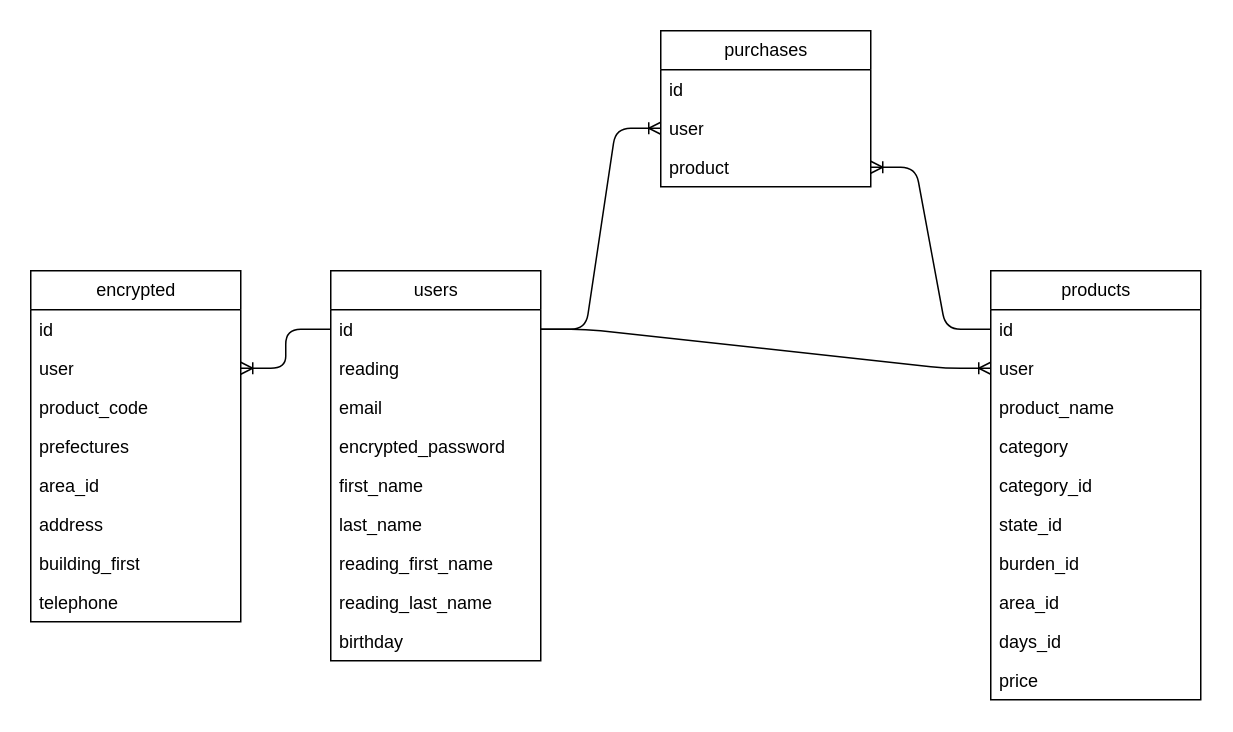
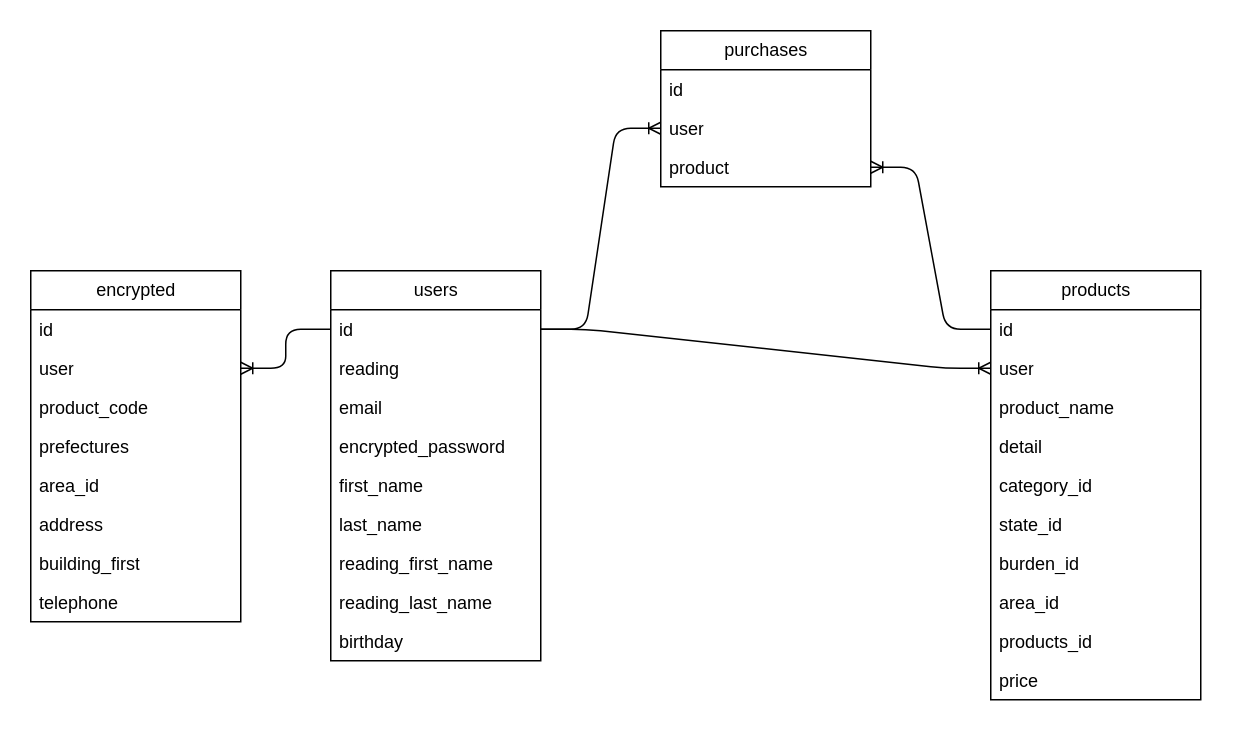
  <mxCell id="0" />
  <mxCell id="1" parent="0" />
  <mxCell id="2" value="users" style="swimlane;fontStyle=0;childLayout=stackLayout;horizontal=1;startSize=26;fillColor=none;horizontalStack=0;resizeParent=1;resizeParentMax=0;resizeLast=0;collapsible=1;marginBottom=0;html=1;" parent="1" vertex="1"><mxGeometry x="220" y="180" width="140" height="260" as="geometry" /></mxCell>
  <mxCell id="3" value="id&lt;br&gt;" style="text;strokeColor=none;fillColor=none;align=left;verticalAlign=top;spacingLeft=4;spacingRight=4;overflow=hidden;rotatable=0;points=[[0,0.5],[1,0.5]];portConstraint=eastwest;whiteSpace=wrap;html=1;" parent="2" vertex="1"><mxGeometry y="26" width="140" height="26" as="geometry" /></mxCell>
  <mxCell id="4" value="reading" style="text;strokeColor=none;fillColor=none;align=left;verticalAlign=top;spacingLeft=4;spacingRight=4;overflow=hidden;rotatable=0;points=[[0,0.5],[1,0.5]];portConstraint=eastwest;whiteSpace=wrap;html=1;" parent="2" vertex="1"><mxGeometry y="52" width="140" height="26" as="geometry" /></mxCell>
  <mxCell id="5" value="email" style="text;strokeColor=none;fillColor=none;align=left;verticalAlign=top;spacingLeft=4;spacingRight=4;overflow=hidden;rotatable=0;points=[[0,0.5],[1,0.5]];portConstraint=eastwest;whiteSpace=wrap;html=1;" parent="2" vertex="1"><mxGeometry y="78" width="140" height="26" as="geometry" /></mxCell>
  <mxCell id="6" value="encrypted_password" style="text;strokeColor=none;fillColor=none;align=left;verticalAlign=top;spacingLeft=4;spacingRight=4;overflow=hidden;rotatable=0;points=[[0,0.5],[1,0.5]];portConstraint=eastwest;whiteSpace=wrap;html=1;" parent="2" vertex="1"><mxGeometry y="104" width="140" height="26" as="geometry" /></mxCell>
  <mxCell id="7" value="first_name" style="text;strokeColor=none;fillColor=none;align=left;verticalAlign=top;spacingLeft=4;spacingRight=4;overflow=hidden;rotatable=0;points=[[0,0.5],[1,0.5]];portConstraint=eastwest;whiteSpace=wrap;html=1;" parent="2" vertex="1"><mxGeometry y="130" width="140" height="26" as="geometry" /></mxCell>
  <mxCell id="8" value="last_name" style="text;strokeColor=none;fillColor=none;align=left;verticalAlign=top;spacingLeft=4;spacingRight=4;overflow=hidden;rotatable=0;points=[[0,0.5],[1,0.5]];portConstraint=eastwest;whiteSpace=wrap;html=1;" parent="2" vertex="1"><mxGeometry y="156" width="140" height="26" as="geometry" /></mxCell>
  <mxCell id="9" value="reading_first_name" style="text;strokeColor=none;fillColor=none;align=left;verticalAlign=top;spacingLeft=4;spacingRight=4;overflow=hidden;rotatable=0;points=[[0,0.5],[1,0.5]];portConstraint=eastwest;whiteSpace=wrap;html=1;" parent="2" vertex="1"><mxGeometry y="182" width="140" height="26" as="geometry" /></mxCell>
  <mxCell id="10" value="reading_last_name" style="text;strokeColor=none;fillColor=none;align=left;verticalAlign=top;spacingLeft=4;spacingRight=4;overflow=hidden;rotatable=0;points=[[0,0.5],[1,0.5]];portConstraint=eastwest;whiteSpace=wrap;html=1;" parent="2" vertex="1"><mxGeometry y="208" width="140" height="26" as="geometry" /></mxCell>
  <mxCell id="11" value="birthday" style="text;strokeColor=none;fillColor=none;align=left;verticalAlign=top;spacingLeft=4;spacingRight=4;overflow=hidden;rotatable=0;points=[[0,0.5],[1,0.5]];portConstraint=eastwest;whiteSpace=wrap;html=1;" parent="2" vertex="1"><mxGeometry y="234" width="140" height="26" as="geometry" /></mxCell>
  <mxCell id="12" value="products" style="swimlane;fontStyle=0;childLayout=stackLayout;horizontal=1;startSize=26;fillColor=none;horizontalStack=0;resizeParent=1;resizeParentMax=0;resizeLast=0;collapsible=1;marginBottom=0;html=1;" parent="1" vertex="1"><mxGeometry x="660" y="180" width="140" height="286" as="geometry" /></mxCell>
  <mxCell id="13" value="id&lt;br&gt;" style="text;strokeColor=none;fillColor=none;align=left;verticalAlign=top;spacingLeft=4;spacingRight=4;overflow=hidden;rotatable=0;points=[[0,0.5],[1,0.5]];portConstraint=eastwest;whiteSpace=wrap;html=1;" parent="12" vertex="1"><mxGeometry y="26" width="140" height="26" as="geometry" /></mxCell>
  <mxCell id="14" value="user&lt;br&gt;" style="text;strokeColor=none;fillColor=none;align=left;verticalAlign=top;spacingLeft=4;spacingRight=4;overflow=hidden;rotatable=0;points=[[0,0.5],[1,0.5]];portConstraint=eastwest;whiteSpace=wrap;html=1;" parent="12" vertex="1"><mxGeometry y="52" width="140" height="26" as="geometry" /></mxCell>
  <mxCell id="15" value="product_name" style="text;strokeColor=none;fillColor=none;align=left;verticalAlign=top;spacingLeft=4;spacingRight=4;overflow=hidden;rotatable=0;points=[[0,0.5],[1,0.5]];portConstraint=eastwest;whiteSpace=wrap;html=1;" parent="12" vertex="1"><mxGeometry y="78" width="140" height="26" as="geometry" /></mxCell>
- <mxCell id="16" value="category" style="text;strokeColor=none;fillColor=none;align=left;verticalAlign=top;spacingLeft=4;spacingRight=4;overflow=hidden;rotatable=0;points=[[0,0.5],[1,0.5]];portConstraint=eastwest;whiteSpace=wrap;html=1;" parent="12" vertex="1"><mxGeometry y="104" width="140" height="26" as="geometry" /></mxCell>
+ <mxCell id="16" value="detail" style="text;strokeColor=none;fillColor=none;align=left;verticalAlign=top;spacingLeft=4;spacingRight=4;overflow=hidden;rotatable=0;points=[[0,0.5],[1,0.5]];portConstraint=eastwest;whiteSpace=wrap;html=1;" parent="12" vertex="1"><mxGeometry y="104" width="140" height="26" as="geometry" /></mxCell>
  <mxCell id="17" value="category_id" style="text;strokeColor=none;fillColor=none;align=left;verticalAlign=top;spacingLeft=4;spacingRight=4;overflow=hidden;rotatable=0;points=[[0,0.5],[1,0.5]];portConstraint=eastwest;whiteSpace=wrap;html=1;" parent="12" vertex="1"><mxGeometry y="130" width="140" height="26" as="geometry" /></mxCell>
  <mxCell id="18" value="state_id" style="text;strokeColor=none;fillColor=none;align=left;verticalAlign=top;spacingLeft=4;spacingRight=4;overflow=hidden;rotatable=0;points=[[0,0.5],[1,0.5]];portConstraint=eastwest;whiteSpace=wrap;html=1;" parent="12" vertex="1"><mxGeometry y="156" width="140" height="26" as="geometry" /></mxCell>
  <mxCell id="19" value="burden_id" style="text;strokeColor=none;fillColor=none;align=left;verticalAlign=top;spacingLeft=4;spacingRight=4;overflow=hidden;rotatable=0;points=[[0,0.5],[1,0.5]];portConstraint=eastwest;whiteSpace=wrap;html=1;" parent="12" vertex="1"><mxGeometry y="182" width="140" height="26" as="geometry" /></mxCell>
  <mxCell id="20" value="area_id" style="text;strokeColor=none;fillColor=none;align=left;verticalAlign=top;spacingLeft=4;spacingRight=4;overflow=hidden;rotatable=0;points=[[0,0.5],[1,0.5]];portConstraint=eastwest;whiteSpace=wrap;html=1;" parent="12" vertex="1"><mxGeometry y="208" width="140" height="26" as="geometry" /></mxCell>
- <mxCell id="21" value="days_id" style="text;strokeColor=none;fillColor=none;align=left;verticalAlign=top;spacingLeft=4;spacingRight=4;overflow=hidden;rotatable=0;points=[[0,0.5],[1,0.5]];portConstraint=eastwest;whiteSpace=wrap;html=1;" parent="12" vertex="1"><mxGeometry y="234" width="140" height="26" as="geometry" /></mxCell>
+ <mxCell id="21" value="products_id" style="text;strokeColor=none;fillColor=none;align=left;verticalAlign=top;spacingLeft=4;spacingRight=4;overflow=hidden;rotatable=0;points=[[0,0.5],[1,0.5]];portConstraint=eastwest;whiteSpace=wrap;html=1;" parent="12" vertex="1"><mxGeometry y="234" width="140" height="26" as="geometry" /></mxCell>
  <mxCell id="22" value="price" style="text;strokeColor=none;fillColor=none;align=left;verticalAlign=top;spacingLeft=4;spacingRight=4;overflow=hidden;rotatable=0;points=[[0,0.5],[1,0.5]];portConstraint=eastwest;whiteSpace=wrap;html=1;" parent="12" vertex="1"><mxGeometry y="260" width="140" height="26" as="geometry" /></mxCell>
  <mxCell id="23" value="purchases" style="swimlane;fontStyle=0;childLayout=stackLayout;horizontal=1;startSize=26;fillColor=none;horizontalStack=0;resizeParent=1;resizeParentMax=0;resizeLast=0;collapsible=1;marginBottom=0;html=1;" parent="1" vertex="1"><mxGeometry x="440" y="20" width="140" height="104" as="geometry" /></mxCell>
  <mxCell id="24" value="id" style="text;strokeColor=none;fillColor=none;align=left;verticalAlign=top;spacingLeft=4;spacingRight=4;overflow=hidden;rotatable=0;points=[[0,0.5],[1,0.5]];portConstraint=eastwest;whiteSpace=wrap;html=1;" parent="23" vertex="1"><mxGeometry y="26" width="140" height="26" as="geometry" /></mxCell>
  <mxCell id="25" value="user" style="text;strokeColor=none;fillColor=none;align=left;verticalAlign=top;spacingLeft=4;spacingRight=4;overflow=hidden;rotatable=0;points=[[0,0.5],[1,0.5]];portConstraint=eastwest;whiteSpace=wrap;html=1;" parent="23" vertex="1"><mxGeometry y="52" width="140" height="26" as="geometry" /></mxCell>
  <mxCell id="26" value="product" style="text;strokeColor=none;fillColor=none;align=left;verticalAlign=top;spacingLeft=4;spacingRight=4;overflow=hidden;rotatable=0;points=[[0,0.5],[1,0.5]];portConstraint=eastwest;whiteSpace=wrap;html=1;" parent="23" vertex="1"><mxGeometry y="78" width="140" height="26" as="geometry" /></mxCell>
  <mxCell id="27" value="" style="edgeStyle=entityRelationEdgeStyle;fontSize=12;html=1;endArrow=ERoneToMany;entryX=0;entryY=0.5;entryDx=0;entryDy=0;" edge="1" parent="1" source="3" target="14"><mxGeometry width="100" height="100" relative="1" as="geometry"><mxPoint x="300" y="140" as="sourcePoint" /><mxPoint x="390" y="40" as="targetPoint" /></mxGeometry></mxCell>
  <mxCell id="28" value="encrypted" style="swimlane;fontStyle=0;childLayout=stackLayout;horizontal=1;startSize=26;fillColor=none;horizontalStack=0;resizeParent=1;resizeParentMax=0;resizeLast=0;collapsible=1;marginBottom=0;html=1;" parent="1" vertex="1"><mxGeometry x="20" y="180" width="140" height="234" as="geometry" /></mxCell>
  <mxCell id="29" value="id" style="text;strokeColor=none;fillColor=none;align=left;verticalAlign=top;spacingLeft=4;spacingRight=4;overflow=hidden;rotatable=0;points=[[0,0.5],[1,0.5]];portConstraint=eastwest;whiteSpace=wrap;html=1;" parent="28" vertex="1"><mxGeometry y="26" width="140" height="26" as="geometry" /></mxCell>
  <mxCell id="30" value="user" style="text;strokeColor=none;fillColor=none;align=left;verticalAlign=top;spacingLeft=4;spacingRight=4;overflow=hidden;rotatable=0;points=[[0,0.5],[1,0.5]];portConstraint=eastwest;whiteSpace=wrap;html=1;" parent="28" vertex="1"><mxGeometry y="52" width="140" height="26" as="geometry" /></mxCell>
  <mxCell id="31" value="product_code" style="text;strokeColor=none;fillColor=none;align=left;verticalAlign=top;spacingLeft=4;spacingRight=4;overflow=hidden;rotatable=0;points=[[0,0.5],[1,0.5]];portConstraint=eastwest;whiteSpace=wrap;html=1;" parent="28" vertex="1"><mxGeometry y="78" width="140" height="26" as="geometry" /></mxCell>
  <mxCell id="32" value="prefectures" style="text;strokeColor=none;fillColor=none;align=left;verticalAlign=top;spacingLeft=4;spacingRight=4;overflow=hidden;rotatable=0;points=[[0,0.5],[1,0.5]];portConstraint=eastwest;whiteSpace=wrap;html=1;" parent="28" vertex="1"><mxGeometry y="104" width="140" height="26" as="geometry" /></mxCell>
  <mxCell id="33" value="area_id" style="text;strokeColor=none;fillColor=none;align=left;verticalAlign=top;spacingLeft=4;spacingRight=4;overflow=hidden;rotatable=0;points=[[0,0.5],[1,0.5]];portConstraint=eastwest;whiteSpace=wrap;html=1;" parent="28" vertex="1"><mxGeometry y="130" width="140" height="26" as="geometry" /></mxCell>
  <mxCell id="34" value="address" style="text;strokeColor=none;fillColor=none;align=left;verticalAlign=top;spacingLeft=4;spacingRight=4;overflow=hidden;rotatable=0;points=[[0,0.5],[1,0.5]];portConstraint=eastwest;whiteSpace=wrap;html=1;" parent="28" vertex="1"><mxGeometry y="156" width="140" height="26" as="geometry" /></mxCell>
  <mxCell id="35" value="building_first" style="text;strokeColor=none;fillColor=none;align=left;verticalAlign=top;spacingLeft=4;spacingRight=4;overflow=hidden;rotatable=0;points=[[0,0.5],[1,0.5]];portConstraint=eastwest;whiteSpace=wrap;html=1;" parent="28" vertex="1"><mxGeometry y="182" width="140" height="26" as="geometry" /></mxCell>
  <mxCell id="36" value="telephone" style="text;strokeColor=none;fillColor=none;align=left;verticalAlign=top;spacingLeft=4;spacingRight=4;overflow=hidden;rotatable=0;points=[[0,0.5],[1,0.5]];portConstraint=eastwest;whiteSpace=wrap;html=1;" parent="28" vertex="1"><mxGeometry y="208" width="140" height="26" as="geometry" /></mxCell>
  <mxCell id="37" value="" style="edgeStyle=entityRelationEdgeStyle;fontSize=12;html=1;endArrow=ERoneToMany;entryX=1;entryY=0.5;entryDx=0;entryDy=0;exitX=0;exitY=0.5;exitDx=0;exitDy=0;" edge="1" parent="1" source="3" target="30"><mxGeometry width="100" height="100" relative="1" as="geometry"><mxPoint x="270" y="139" as="sourcePoint" /><mxPoint x="270" y="350" as="targetPoint" /></mxGeometry></mxCell>
  <mxCell id="38" value="" style="edgeStyle=entityRelationEdgeStyle;fontSize=12;html=1;endArrow=ERoneToMany;exitX=1;exitY=0.5;exitDx=0;exitDy=0;" edge="1" parent="1" source="3" target="25"><mxGeometry width="100" height="100" relative="1" as="geometry"><mxPoint x="640" y="330" as="sourcePoint" /><mxPoint x="740" y="230" as="targetPoint" /></mxGeometry></mxCell>
  <mxCell id="39" value="" style="edgeStyle=entityRelationEdgeStyle;fontSize=12;html=1;endArrow=ERoneToMany;entryX=1;entryY=0.5;entryDx=0;entryDy=0;exitX=0;exitY=0.5;exitDx=0;exitDy=0;" edge="1" parent="1" source="13" target="26"><mxGeometry width="100" height="100" relative="1" as="geometry"><mxPoint x="340" y="520" as="sourcePoint" /><mxPoint x="440" y="420" as="targetPoint" /></mxGeometry></mxCell>
